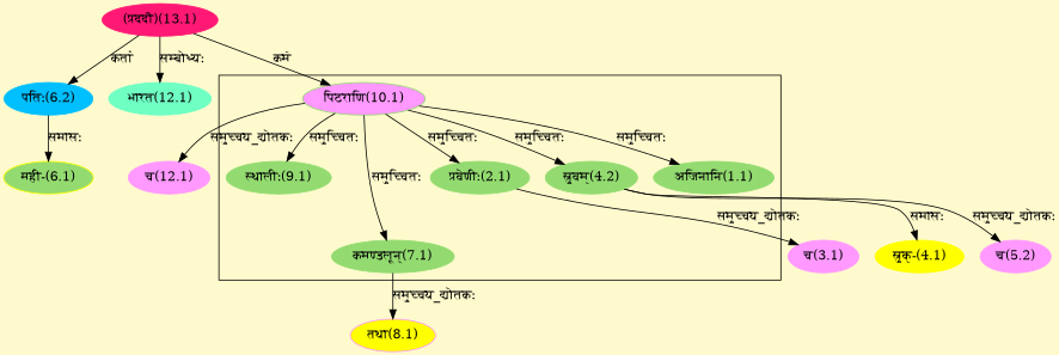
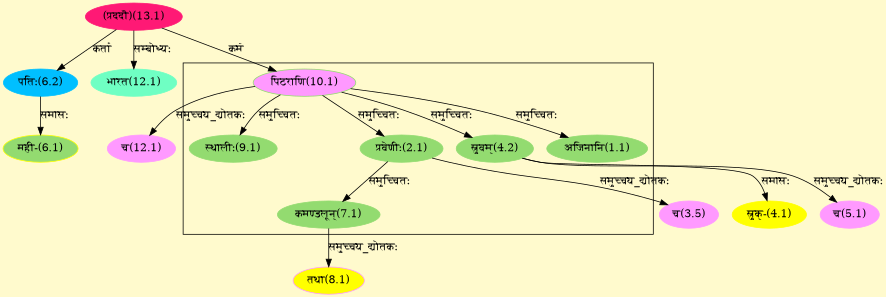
  digraph {
    bgcolor=lemonchiffon1
    compound=true
    rankdir=BT
    node [color="#93DB70" style=filled]
    edge [dir=back]
    n1 [label="अजिनानि(1.1)"]
    n2 [fillcolor="#FF99FF" label="पिठराणि(10.1)"]
    n3 [label="प्रवेणीः(2.1)"]
    n4 [label="स्रुवम्(4.2)"]
    n5 [label="कमण्डलून्(7.1)"]
    n6 [label="स्थालीः(9.1)"]
    n7 [color="#FF1975" label="(प्रददौ)(13.1)"]
-   n8 [color="#FF99FF" label="च(3.1)"]
+   n8 [color="#FF99FF" label="च(3.5)"]
    n9 [color="#FFFF00" label="स्रुक्-(4.1)"]
-   n10 [color="#FF99FF" label="च(5.2)"]
+   n10 [color="#FF99FF" label="च(5.1)"]
    n11 [color="#FFFF00" fillcolor="#93DB70" label="मही-(6.1)"]
    n12 [color="#00BFFF" label="पतिः(6.2)"]
    n13 [color="#FF99FF" fillcolor="#FFFF00" label="तथा(8.1)"]
    n14 [color="#FF99FF" label="च(12.1)"]
    n15 [color="#6FFFC3" label="भारत(12.1)"]
    subgraph cluster_1 {
      n1
      n2
      n3
      n4
      n5
      n6
    }
    n1 -> n2 [label="समुच्चितः"]
    n2 -> n7 [label="कर्म"]
    n3 -> n2 [label="समुच्चितः"]
    n4 -> n2 [label="समुच्चितः"]
-   n5 -> n2 [label="समुच्चितः"]
+   n5 -> n3 [label="समुच्चितः"]
    n6 -> n2 [label="समुच्चितः"]
    n8 -> n3 [label="समुच्चय_द्योतकः"]
    n9 -> n4 [label="समासः"]
    n10 -> n4 [label="समुच्चय_द्योतकः"]
    n11 -> n12 [label="समासः"]
    n12 -> n7 [label="कर्ता"]
    n13 -> n5 [label="समुच्चय_द्योतकः"]
    n14 -> n2 [label="समुच्चय_द्योतकः"]
    n15 -> n7 [label="सम्बोध्यः"]
  }
